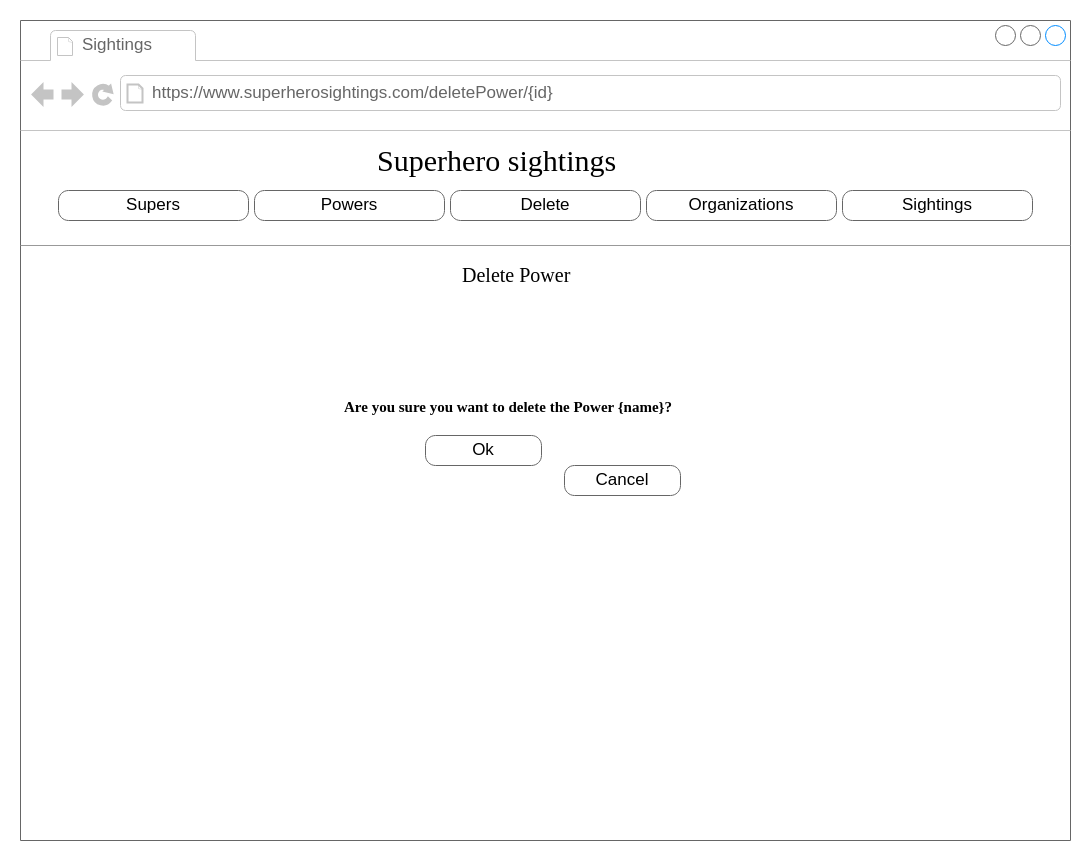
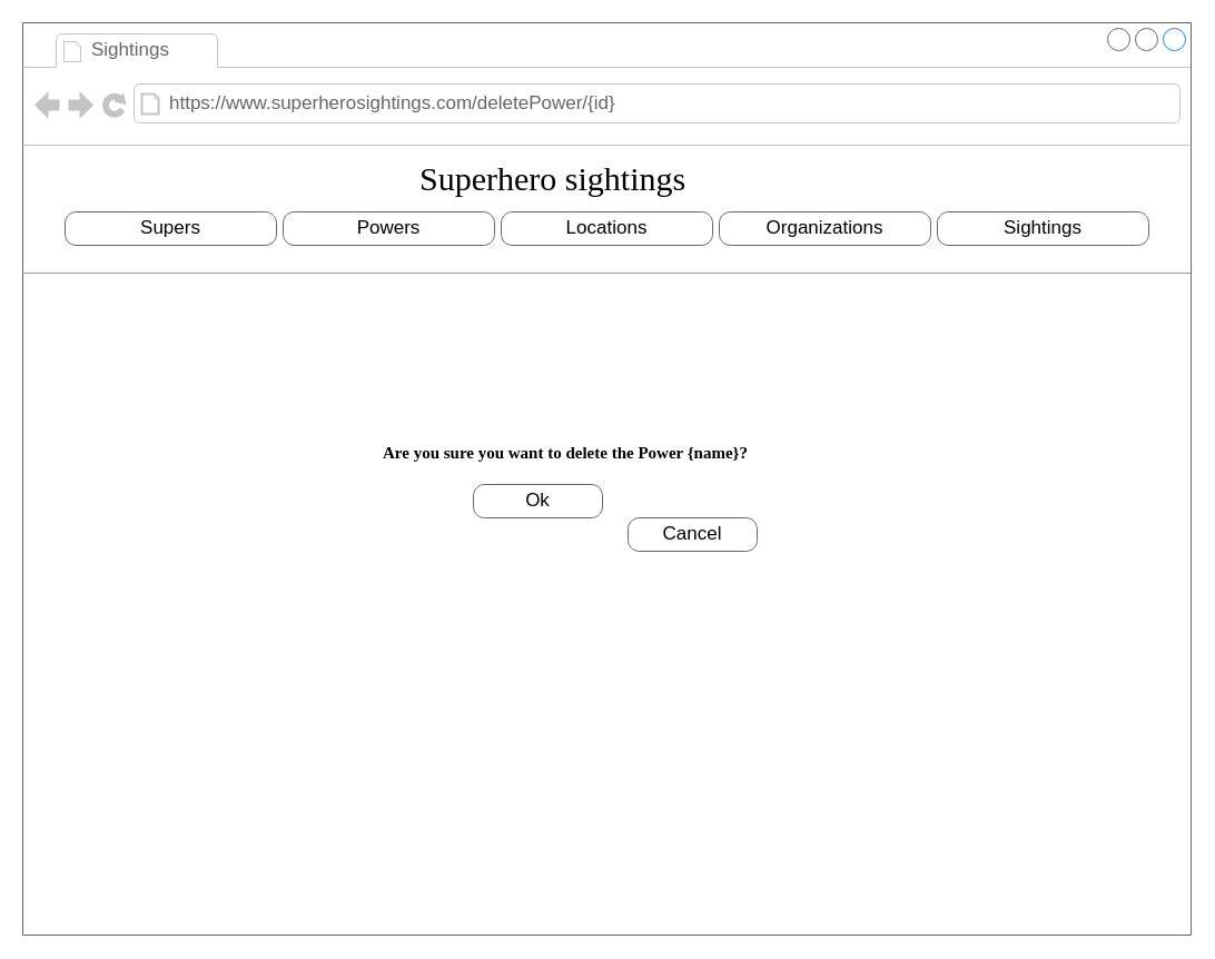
  <mxCell id="0" />
  <mxCell id="1" parent="0" />
  <mxCell id="2" value="" style="strokeWidth=1;shadow=0;dashed=0;align=center;html=1;shape=mxgraph.mockup.containers.browserWindow;rSize=0;strokeColor=#666666;mainText=,;recursiveResize=0;rounded=0;labelBackgroundColor=none;fontFamily=Verdana;fontSize=12" parent="1" vertex="1"><mxGeometry x="20" y="20" width="1050" height="820" as="geometry" /></mxCell>
  <mxCell id="3" value="Sightings" style="strokeWidth=1;shadow=0;dashed=0;align=center;html=1;shape=mxgraph.mockup.containers.anchor;fontSize=17;fontColor=#666666;align=left;" parent="2" vertex="1"><mxGeometry x="60" y="12" width="100" height="26" as="geometry" /></mxCell>
  <mxCell id="4" value="https://www.superherosightings.com/deletePower/{id}" style="strokeWidth=1;shadow=0;dashed=0;align=center;html=1;shape=mxgraph.mockup.containers.anchor;rSize=0;fontSize=17;fontColor=#666666;align=left;" parent="2" vertex="1"><mxGeometry x="130" y="60" width="250" height="26" as="geometry" /></mxCell>
  <mxCell id="5" value="Superhero sightings" style="text;html=1;points=[];align=left;verticalAlign=top;spacingTop=-4;fontSize=30;fontFamily=Verdana" parent="2" vertex="1"><mxGeometry x="355" y="120" width="340" height="50" as="geometry" /></mxCell>
  <mxCell id="6" value="" style="verticalLabelPosition=bottom;shadow=0;dashed=0;align=center;html=1;verticalAlign=top;strokeWidth=1;shape=mxgraph.mockup.markup.line;strokeColor=#999999;rounded=0;labelBackgroundColor=none;fillColor=#ffffff;fontFamily=Verdana;fontSize=12;fontColor=#000000;" parent="2" vertex="1"><mxGeometry y="120" width="1050" height="210" as="geometry" /></mxCell>
  <mxCell id="7" value="Supers" style="strokeWidth=1;shadow=0;dashed=0;align=center;html=1;shape=mxgraph.mockup.buttons.button;strokeColor=#666666;mainText=;buttonStyle=round;fontSize=17;fontStyle=0;fillColor=none;whiteSpace=wrap;rounded=0;labelBackgroundColor=none;" parent="2" vertex="1"><mxGeometry x="38" y="170" width="190" height="30" as="geometry" /></mxCell>
  <mxCell id="8" value="Powers" style="strokeWidth=1;shadow=0;dashed=0;align=center;html=1;shape=mxgraph.mockup.buttons.button;strokeColor=#666666;mainText=;buttonStyle=round;fontSize=17;fontStyle=0;fillColor=none;whiteSpace=wrap;rounded=0;labelBackgroundColor=none;" parent="2" vertex="1"><mxGeometry x="234" y="170" width="190" height="30" as="geometry" /></mxCell>
- <mxCell id="9" value="Delete" style="strokeWidth=1;shadow=0;dashed=0;align=center;html=1;shape=mxgraph.mockup.buttons.button;strokeColor=#666666;mainText=;buttonStyle=round;fontSize=17;fontStyle=0;fillColor=none;whiteSpace=wrap;rounded=0;labelBackgroundColor=none;" parent="2" vertex="1"><mxGeometry x="430" y="170" width="190" height="30" as="geometry" /></mxCell>
+ <mxCell id="9" value="Locations" style="strokeWidth=1;shadow=0;dashed=0;align=center;html=1;shape=mxgraph.mockup.buttons.button;strokeColor=#666666;mainText=;buttonStyle=round;fontSize=17;fontStyle=0;fillColor=none;whiteSpace=wrap;rounded=0;labelBackgroundColor=none;" parent="2" vertex="1"><mxGeometry x="430" y="170" width="190" height="30" as="geometry" /></mxCell>
  <mxCell id="10" value="Organizations" style="strokeWidth=1;shadow=0;dashed=0;align=center;html=1;shape=mxgraph.mockup.buttons.button;strokeColor=#666666;mainText=;buttonStyle=round;fontSize=17;fontStyle=0;fillColor=none;whiteSpace=wrap;rounded=0;labelBackgroundColor=none;" parent="2" vertex="1"><mxGeometry x="626" y="170" width="190" height="30" as="geometry" /></mxCell>
  <mxCell id="11" value="Sightings" style="strokeWidth=1;shadow=0;dashed=0;align=center;html=1;shape=mxgraph.mockup.buttons.button;strokeColor=#666666;mainText=;buttonStyle=round;fontSize=17;fontStyle=0;fillColor=none;whiteSpace=wrap;rounded=0;labelBackgroundColor=none;" parent="2" vertex="1"><mxGeometry x="822" y="170" width="190" height="30" as="geometry" /></mxCell>
- <mxCell id="12" value="Delete Power" style="text;html=1;points=[];align=left;verticalAlign=top;spacingTop=-4;fontSize=20;fontFamily=Verdana" parent="2" vertex="1"><mxGeometry x="440" y="240" width="170" height="30" as="geometry" /></mxCell>
  <mxCell id="13" value="&lt;b&gt;Are you sure you want to delete the Power {name}?&lt;/b&gt;" style="text;html=1;points=[];align=left;verticalAlign=top;spacingTop=-4;fontSize=15;fontFamily=Verdana" parent="2" vertex="1"><mxGeometry x="321.5" y="375" width="447" height="30" as="geometry" /></mxCell>
  <mxCell id="14" value="Ok" style="strokeWidth=1;shadow=0;dashed=0;align=center;html=1;shape=mxgraph.mockup.buttons.button;strokeColor=#666666;mainText=;buttonStyle=round;fontSize=17;fontStyle=0;fillColor=none;whiteSpace=wrap;rounded=0;labelBackgroundColor=none;" parent="2" vertex="1"><mxGeometry x="405" y="415" width="116" height="30" as="geometry" /></mxCell>
  <mxCell id="15" value="Cancel" style="strokeWidth=1;shadow=0;dashed=0;align=center;html=1;shape=mxgraph.mockup.buttons.button;strokeColor=#666666;mainText=;buttonStyle=round;fontSize=17;fontStyle=0;fillColor=none;whiteSpace=wrap;rounded=0;labelBackgroundColor=none;" parent="2" vertex="1"><mxGeometry x="544" y="445" width="116" height="30" as="geometry" /></mxCell>
